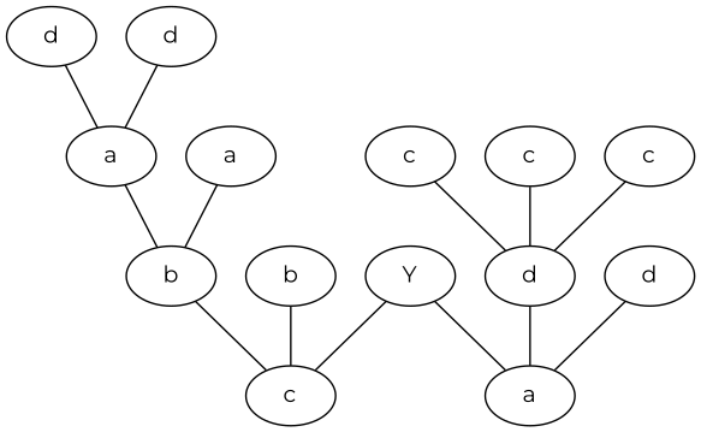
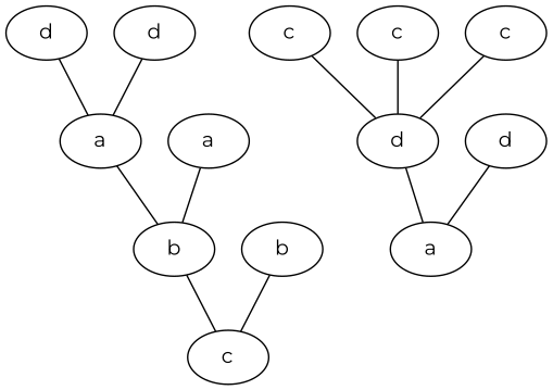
  graph {
    fontname=Montserrat
    node [fontname=Montserrat]
    edge [fontname=Montserrat]
    n1 [label=d]
    n2 [label=a]
    n3 [label=a]
    n4 [label=b]
    n5 [label=c]
    n6 [label=d]
    n7 [label=d]
    n8 [label=c]
    n9 [label=c]
    n10 [label=c]
    n11 [label=a]
    n12 [label=b]
    n13 [label=d]
-   n14 [label=Y]
    n1 -- n2
    n2 -- n4
    n3 -- n4
    n4 -- n10
    n5 -- n6
    n6 -- n11
    n7 -- n2
    n8 -- n6
    n9 -- n6
    n12 -- n10
    n13 -- n11
-   n14 -- n10
-   n14 -- n11
  }
